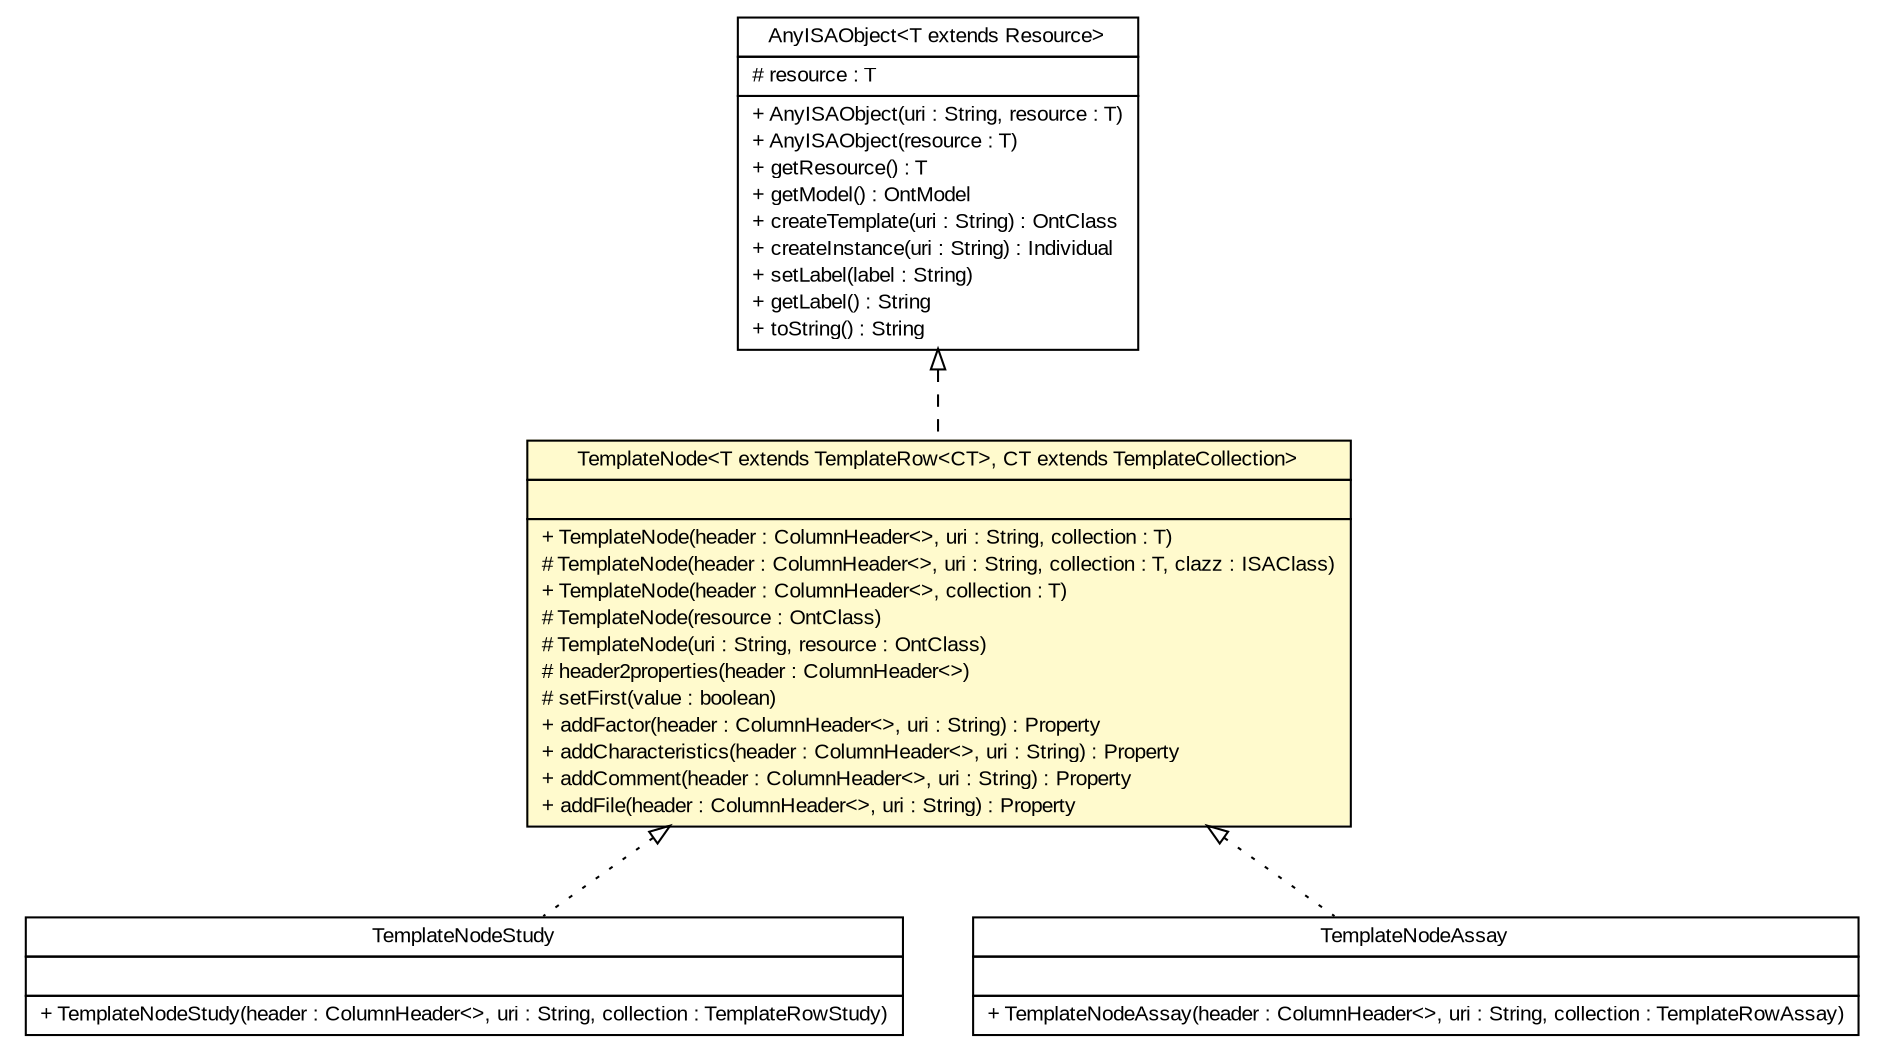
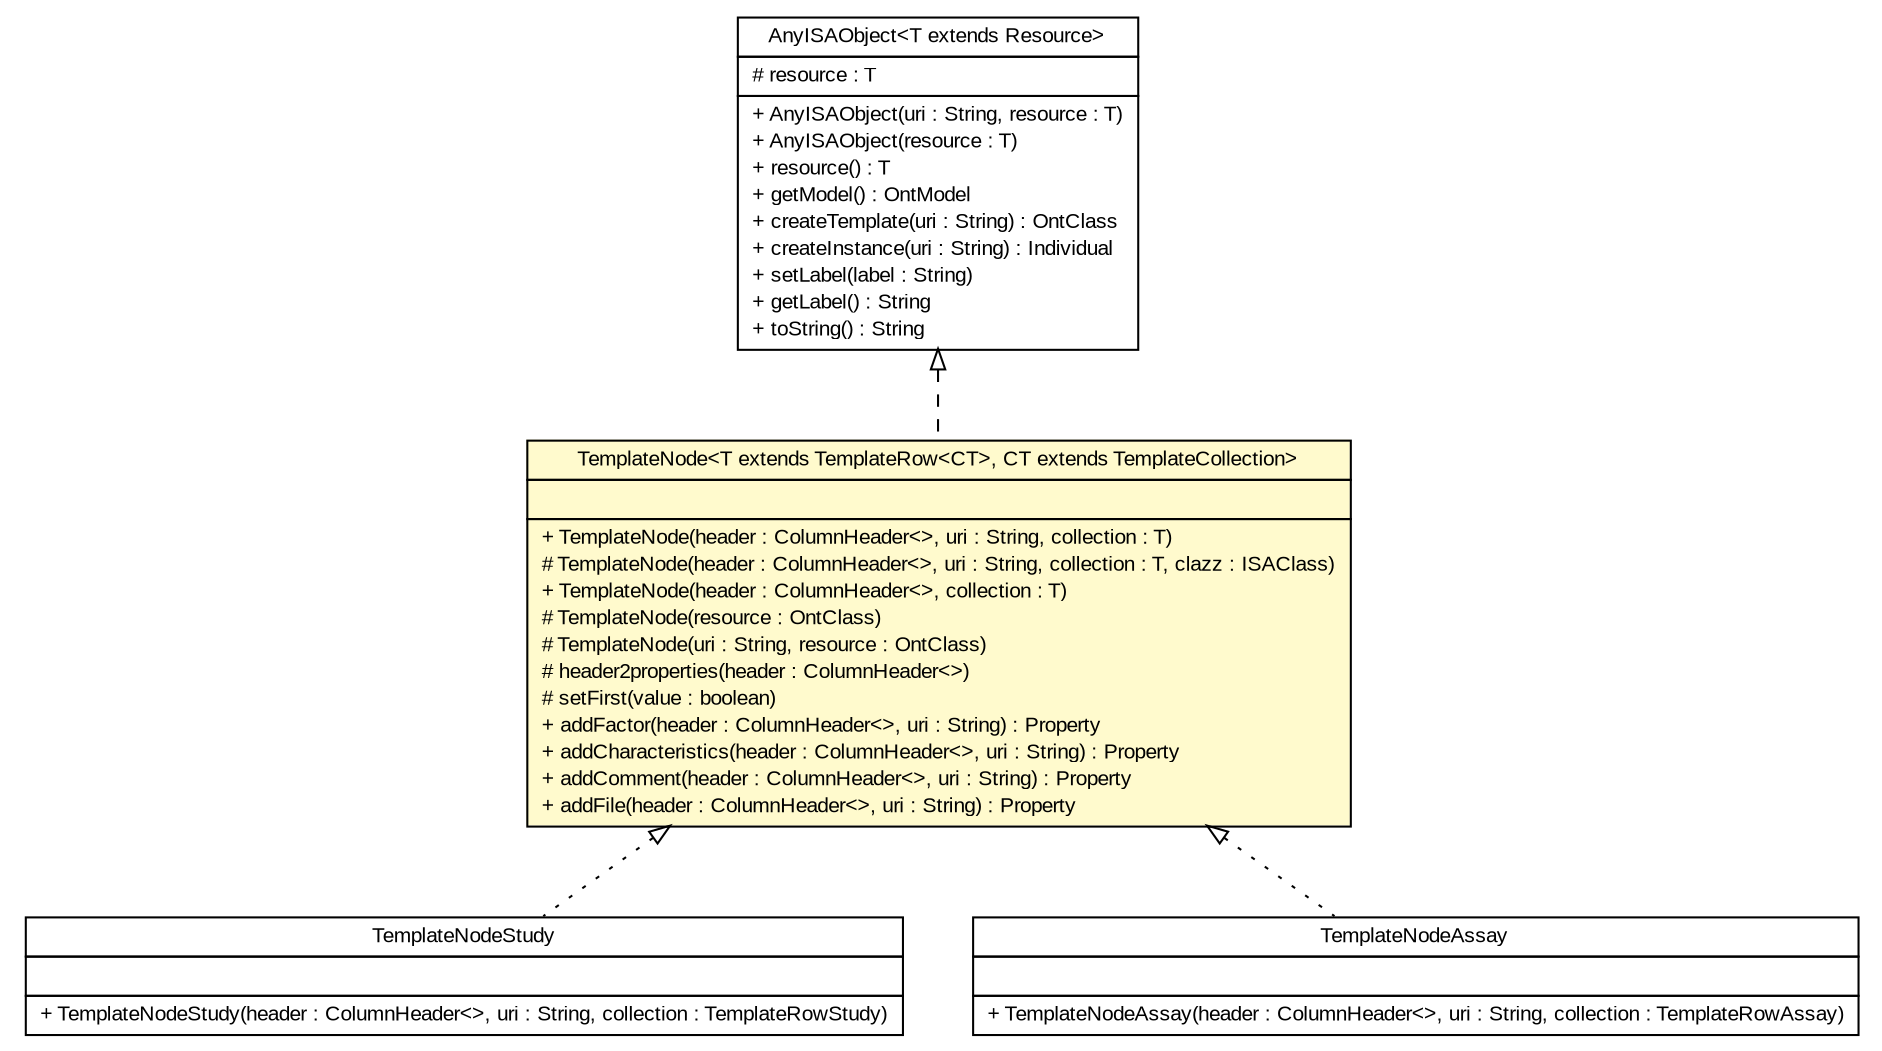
  digraph {
    node [fontcolor=black fontname=arial fontsize=10.0 shape=plaintext]
    edge [arrowtail=empty dir=back fontname=arial fontsize=10 headport=p labelfontname=arial labelfontsize=10 tailport=p style=dotted]
    n1 [label=<<table border="0" cellborder="1" cellspacing="0" cellpadding="2" port="p" href="./TemplateNodeStudy.html"> 		<tr><td><table border="0" cellspacing="0" cellpadding="1"> 			<tr><td> TemplateNodeStudy </td></tr> 		</table></td></tr> 		<tr><td><table border="0" cellspacing="0" cellpadding="1"> 			<tr><td align="left">  </td></tr> 		</table></td></tr> 		<tr><td><table border="0" cellspacing="0" cellpadding="1"> 			<tr><td align="left"> + TemplateNodeStudy(header : ColumnHeader&lt;&gt;, uri : String, collection : TemplateRowStudy) </td></tr> 		</table></td></tr> 		</table>>]
    n2 [label=<<table border="0" cellborder="1" cellspacing="0" cellpadding="2" port="p" href="./TemplateNodeAssay.html"> 		<tr><td><table border="0" cellspacing="0" cellpadding="1"> 			<tr><td> TemplateNodeAssay </td></tr> 		</table></td></tr> 		<tr><td><table border="0" cellspacing="0" cellpadding="1"> 			<tr><td align="left">  </td></tr> 		</table></td></tr> 		<tr><td><table border="0" cellspacing="0" cellpadding="1"> 			<tr><td align="left"> + TemplateNodeAssay(header : ColumnHeader&lt;&gt;, uri : String, collection : TemplateRowAssay) </td></tr> 		</table></td></tr> 		</table>>]
    n3 [label=<<table border="0" cellborder="1" cellspacing="0" cellpadding="2" port="p" bgcolor="lemonChiffon" href="./TemplateNode.html"> 		<tr><td><table border="0" cellspacing="0" cellpadding="1"> 			<tr><td> TemplateNode&lt;T extends TemplateRow&lt;CT&gt;, CT extends TemplateCollection&gt; </td></tr> 		</table></td></tr> 		<tr><td><table border="0" cellspacing="0" cellpadding="1"> 			<tr><td align="left">  </td></tr> 		</table></td></tr> 		<tr><td><table border="0" cellspacing="0" cellpadding="1"> 			<tr><td align="left"> + TemplateNode(header : ColumnHeader&lt;&gt;, uri : String, collection : T) </td></tr> 			<tr><td align="left"> # TemplateNode(header : ColumnHeader&lt;&gt;, uri : String, collection : T, clazz : ISAClass) </td></tr> 			<tr><td align="left"> + TemplateNode(header : ColumnHeader&lt;&gt;, collection : T) </td></tr> 			<tr><td align="left"> # TemplateNode(resource : OntClass) </td></tr> 			<tr><td align="left"> # TemplateNode(uri : String, resource : OntClass) </td></tr> 			<tr><td align="left"> # header2properties(header : ColumnHeader&lt;&gt;) </td></tr> 			<tr><td align="left"> # setFirst(value : boolean) </td></tr> 			<tr><td align="left"> + addFactor(header : ColumnHeader&lt;&gt;, uri : String) : Property </td></tr> 			<tr><td align="left"> + addCharacteristics(header : ColumnHeader&lt;&gt;, uri : String) : Property </td></tr> 			<tr><td align="left"> + addComment(header : ColumnHeader&lt;&gt;, uri : String) : Property </td></tr> 			<tr><td align="left"> + addFile(header : ColumnHeader&lt;&gt;, uri : String) : Property </td></tr> 		</table></td></tr> 		</table>>]
-   n4 [label=<<table border="0" cellborder="1" cellspacing="0" cellpadding="2" port="p" href="./AnyISAObject.html"> 		<tr><td><table border="0" cellspacing="0" cellpadding="1"> 			<tr><td> AnyISAObject&lt;T extends Resource&gt; </td></tr> 		</table></td></tr> 		<tr><td><table border="0" cellspacing="0" cellpadding="1"> 			<tr><td align="left"> # resource : T </td></tr> 		</table></td></tr> 		<tr><td><table border="0" cellspacing="0" cellpadding="1"> 			<tr><td align="left"> + AnyISAObject(uri : String, resource : T) </td></tr> 			<tr><td align="left"> + AnyISAObject(resource : T) </td></tr> 			<tr><td align="left"> + getResource() : T </td></tr> 			<tr><td align="left"> + getModel() : OntModel </td></tr> 			<tr><td align="left"> + createTemplate(uri : String) : OntClass </td></tr> 			<tr><td align="left"> + createInstance(uri : String) : Individual </td></tr> 			<tr><td align="left"> + setLabel(label : String) </td></tr> 			<tr><td align="left"> + getLabel() : String </td></tr> 			<tr><td align="left"> + toString() : String </td></tr> 		</table></td></tr> 		</table>>]
+   n4 [label=<<table border="0" cellborder="1" cellspacing="0" cellpadding="2" port="p" href="./AnyISAObject.html"> 		<tr><td><table border="0" cellspacing="0" cellpadding="1"> 			<tr><td> AnyISAObject&lt;T extends Resource&gt; </td></tr> 		</table></td></tr> 		<tr><td><table border="0" cellspacing="0" cellpadding="1"> 			<tr><td align="left"> # resource : T </td></tr> 		</table></td></tr> 		<tr><td><table border="0" cellspacing="0" cellpadding="1"> 			<tr><td align="left"> + AnyISAObject(uri : String, resource : T) </td></tr> 			<tr><td align="left"> + AnyISAObject(resource : T) </td></tr> 			<tr><td align="left"> + resource() : T </td></tr> 			<tr><td align="left"> + getModel() : OntModel </td></tr> 			<tr><td align="left"> + createTemplate(uri : String) : OntClass </td></tr> 			<tr><td align="left"> + createInstance(uri : String) : Individual </td></tr> 			<tr><td align="left"> + setLabel(label : String) </td></tr> 			<tr><td align="left"> + getLabel() : String </td></tr> 			<tr><td align="left"> + toString() : String </td></tr> 		</table></td></tr> 		</table>>]
    n3 -> n1
    n3 -> n2
    n4 -> n3 [style=dashed]
  }
